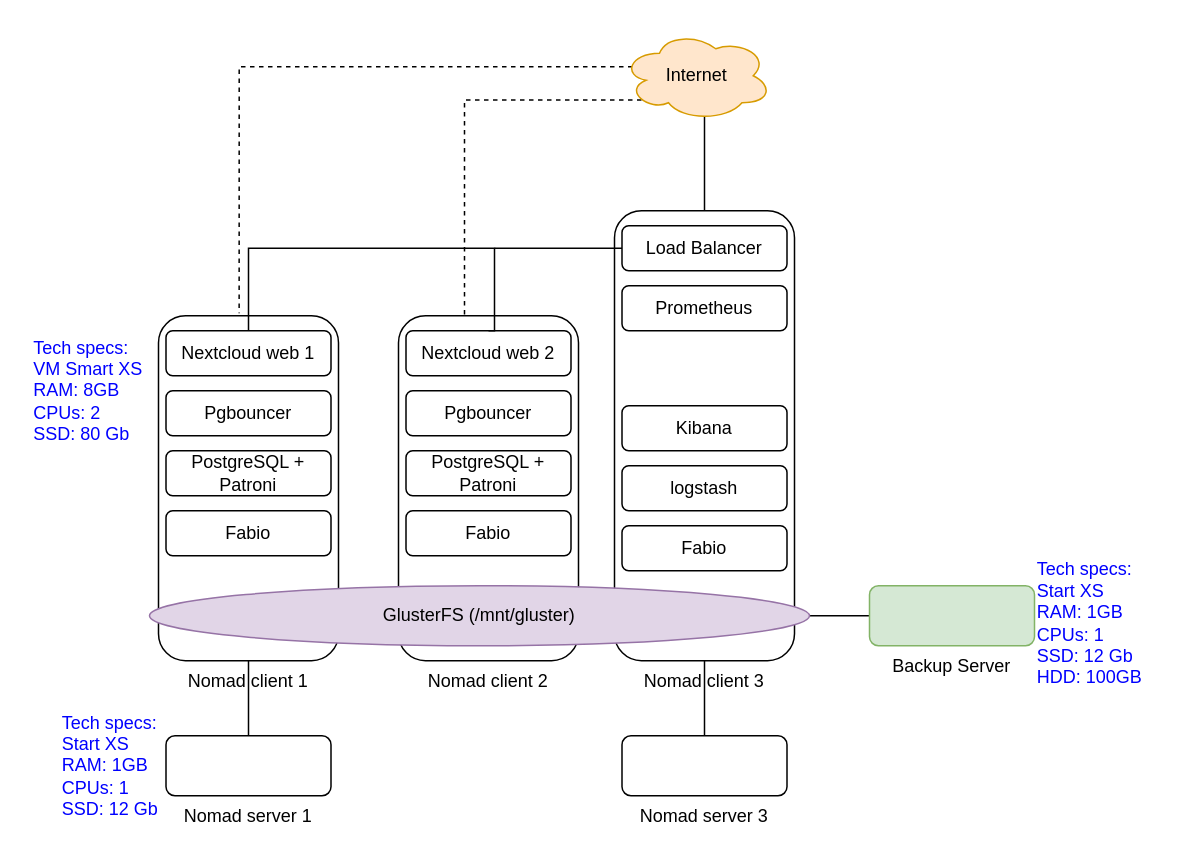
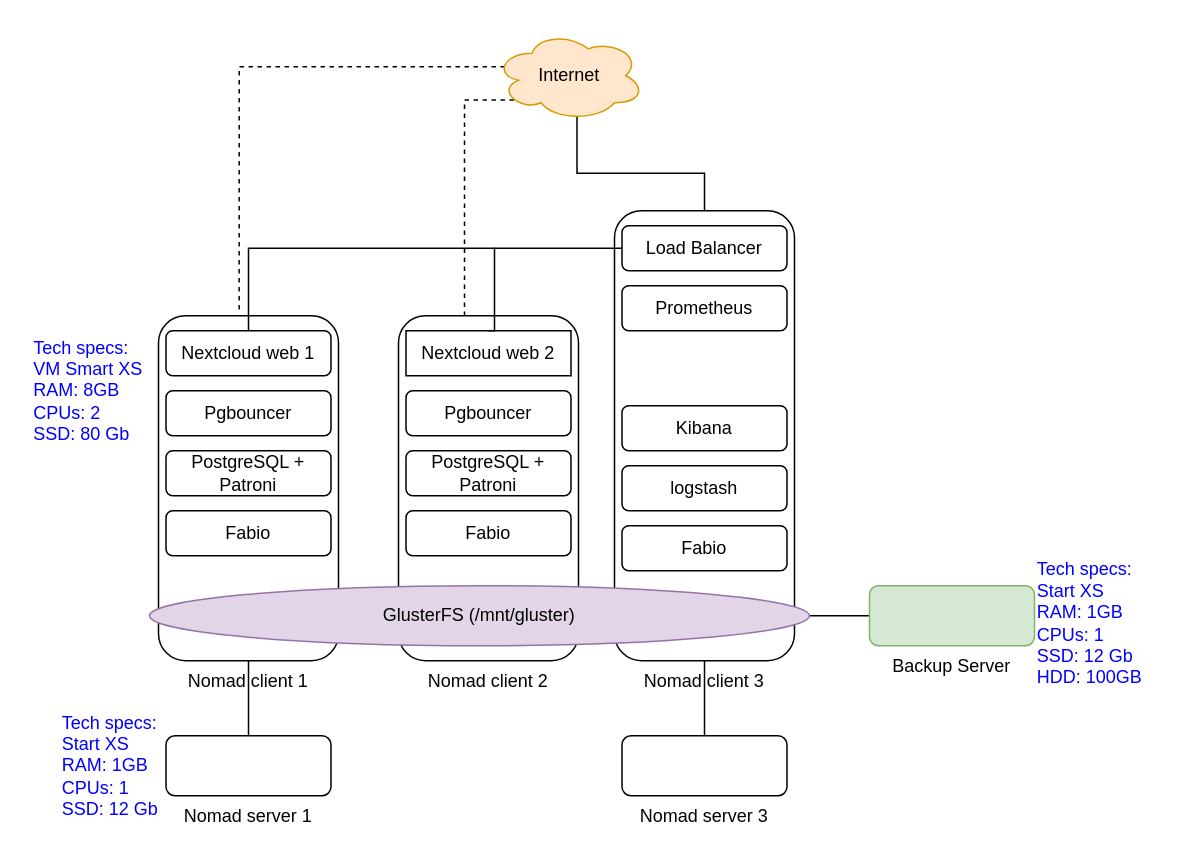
  <mxCell id="0" />
  <mxCell id="1" parent="0" />
  <mxCell id="2" style="edgeStyle=orthogonalEdgeStyle;rounded=0;orthogonalLoop=1;jettySize=auto;html=1;exitX=0.55;exitY=0.95;exitDx=0;exitDy=0;exitPerimeter=0;endArrow=none;endFill=0;" parent="1" source="5" target="33" edge="1"><mxGeometry relative="1" as="geometry" /></mxCell>
  <mxCell id="3" style="edgeStyle=orthogonalEdgeStyle;rounded=0;orthogonalLoop=1;jettySize=auto;html=1;exitX=0.13;exitY=0.77;exitDx=0;exitDy=0;exitPerimeter=0;entryX=0.75;entryY=0;entryDx=0;entryDy=0;endArrow=none;endFill=0;dashed=1;" parent="1" source="5" target="12" edge="1"><mxGeometry relative="1" as="geometry"><Array as="points"><mxPoint x="309" y="66" /><mxPoint x="309" y="210" /></Array></mxGeometry></mxCell>
  <mxCell id="4" style="edgeStyle=orthogonalEdgeStyle;rounded=0;orthogonalLoop=1;jettySize=auto;html=1;exitX=0.07;exitY=0.4;exitDx=0;exitDy=0;exitPerimeter=0;dashed=1;endArrow=none;endFill=0;entryX=0.448;entryY=-0.007;entryDx=0;entryDy=0;entryPerimeter=0;" parent="1" source="5" target="7" edge="1"><mxGeometry relative="1" as="geometry"><mxPoint x="159" y="200" as="targetPoint" /></mxGeometry></mxCell>
- <mxCell id="5" value="Internet" style="ellipse;shape=cloud;whiteSpace=wrap;html=1;fillColor=#ffe6cc;strokeColor=#d79b00;" parent="1" vertex="1"><mxGeometry x="414" y="20" width="100" height="60" as="geometry" /></mxCell>
+ <mxCell id="5" value="Internet" style="ellipse;shape=cloud;whiteSpace=wrap;html=1;fillColor=#ffe6cc;strokeColor=#d79b00;" parent="1" vertex="1"><mxGeometry x="329" y="20" width="100" height="60" as="geometry" /></mxCell>
  <mxCell id="6" style="edgeStyle=none;rounded=0;orthogonalLoop=1;jettySize=auto;html=1;exitX=0.5;exitY=1;exitDx=0;exitDy=0;entryX=0.5;entryY=0;entryDx=0;entryDy=0;endArrow=none;endFill=0;" parent="1" source="7" target="16" edge="1"><mxGeometry relative="1" as="geometry" /></mxCell>
  <mxCell id="7" value="Nomad client 1" style="rounded=1;whiteSpace=wrap;html=1;labelPosition=center;verticalLabelPosition=bottom;align=center;verticalAlign=top;" parent="1" vertex="1"><mxGeometry x="105" y="210" width="120" height="230" as="geometry" /></mxCell>
  <mxCell id="8" style="edgeStyle=none;rounded=0;orthogonalLoop=1;jettySize=auto;html=1;exitX=0.5;exitY=1;exitDx=0;exitDy=0;entryX=0.5;entryY=0;entryDx=0;entryDy=0;endArrow=none;endFill=0;" parent="1" source="9" target="17" edge="1"><mxGeometry relative="1" as="geometry" /></mxCell>
  <mxCell id="9" value="Nomad client 3" style="rounded=1;whiteSpace=wrap;html=1;labelPosition=center;verticalLabelPosition=bottom;align=center;verticalAlign=top;" parent="1" vertex="1"><mxGeometry x="409" y="140" width="120" height="300" as="geometry" /></mxCell>
  <mxCell id="10" value="Nextcloud web 1" style="rounded=1;whiteSpace=wrap;html=1;" parent="1" vertex="1"><mxGeometry x="110" y="220" width="110" height="30" as="geometry" /></mxCell>
  <mxCell id="11" value="PostgreSQL + Patroni" style="rounded=1;whiteSpace=wrap;html=1;" parent="1" vertex="1"><mxGeometry x="110" y="300" width="110" height="30" as="geometry" /></mxCell>
  <mxCell id="12" value="Nomad client 2" style="rounded=1;whiteSpace=wrap;html=1;labelPosition=center;verticalLabelPosition=bottom;align=center;verticalAlign=top;" parent="1" vertex="1"><mxGeometry x="265" y="210" width="120" height="230" as="geometry" /></mxCell>
  <mxCell id="13" value="Prometheus" style="rounded=1;whiteSpace=wrap;html=1;" parent="1" vertex="1"><mxGeometry x="414" y="190" width="110" height="30" as="geometry" /></mxCell>
  <mxCell id="14" style="edgeStyle=none;rounded=0;orthogonalLoop=1;jettySize=auto;html=1;exitX=1;exitY=0.5;exitDx=0;exitDy=0;entryX=0;entryY=0.5;entryDx=0;entryDy=0;endArrow=none;endFill=0;" parent="1" source="15" target="18" edge="1"><mxGeometry relative="1" as="geometry" /></mxCell>
  <mxCell id="15" value="GlusterFS (/mnt/gluster)" style="ellipse;whiteSpace=wrap;html=1;fillColor=#e1d5e7;strokeColor=#9673a6;" parent="1" vertex="1"><mxGeometry x="99" y="390" width="440" height="40" as="geometry" /></mxCell>
  <mxCell id="16" value="Nomad server 1" style="rounded=1;whiteSpace=wrap;html=1;labelPosition=center;verticalLabelPosition=bottom;align=center;verticalAlign=top;" parent="1" vertex="1"><mxGeometry x="110" y="490" width="110" height="40" as="geometry" /></mxCell>
  <mxCell id="17" value="Nomad server 3" style="rounded=1;whiteSpace=wrap;html=1;labelPosition=center;verticalLabelPosition=bottom;align=center;verticalAlign=top;" parent="1" vertex="1"><mxGeometry x="414" y="490" width="110" height="40" as="geometry" /></mxCell>
  <mxCell id="18" value="Backup Server" style="rounded=1;whiteSpace=wrap;html=1;labelPosition=center;verticalLabelPosition=bottom;align=center;verticalAlign=top;fillColor=#d5e8d4;strokeColor=#82b366;" parent="1" vertex="1"><mxGeometry x="579" y="390" width="110" height="40" as="geometry" /></mxCell>
  <mxCell id="19" value="Tech specs:&lt;br&gt;VM Smart XS&lt;br&gt;RAM: 8GB&lt;br&gt;CPUs: 2&lt;br&gt;SSD: 80 Gb" style="text;html=1;align=left;verticalAlign=middle;resizable=0;points=[];autosize=1;fontColor=#0000FF;" parent="1" vertex="1"><mxGeometry x="20" y="220" width="90" height="80" as="geometry" /></mxCell>
  <mxCell id="20" value="Tech specs:&lt;br&gt;Start XS&lt;br&gt;RAM: 1GB&lt;br&gt;CPUs: 1&lt;br&gt;SSD: 12 Gb" style="text;html=1;align=left;verticalAlign=middle;resizable=0;points=[];autosize=1;fontColor=#0000FF;" parent="1" vertex="1"><mxGeometry x="39" y="470" width="80" height="80" as="geometry" /></mxCell>
  <mxCell id="21" value="Tech specs:&lt;br&gt;Start XS&lt;br&gt;RAM: 1GB&lt;br&gt;CPUs: 1&lt;br&gt;SSD: 12 Gb&lt;br&gt;HDD: 100GB" style="text;html=1;align=left;verticalAlign=middle;resizable=0;points=[];autosize=1;fontColor=#0000FF;" parent="1" vertex="1"><mxGeometry x="689" y="370" width="90" height="90" as="geometry" /></mxCell>
  <mxCell id="22" value="Pgbouncer" style="rounded=1;whiteSpace=wrap;html=1;" parent="1" vertex="1"><mxGeometry x="110" y="260" width="110" height="30" as="geometry" /></mxCell>
  <mxCell id="23" value="Fabio" style="rounded=1;whiteSpace=wrap;html=1;" parent="1" vertex="1"><mxGeometry x="110" y="340" width="110" height="30" as="geometry" /></mxCell>
  <mxCell id="24" value="PostgreSQL + Patroni" style="rounded=1;whiteSpace=wrap;html=1;" parent="1" vertex="1"><mxGeometry x="270" y="300" width="110" height="30" as="geometry" /></mxCell>
  <mxCell id="25" value="Pgbouncer" style="rounded=1;whiteSpace=wrap;html=1;" parent="1" vertex="1"><mxGeometry x="270" y="260" width="110" height="30" as="geometry" /></mxCell>
- <mxCell id="26" value="Nextcloud web 2" style="rounded=1;whiteSpace=wrap;html=1;" parent="1" vertex="1"><mxGeometry x="270" y="220" width="110" height="30" as="geometry" /></mxCell>
+ <mxCell id="26" value="Nextcloud web 2" style="whiteSpace=wrap;html=1;rounded=0;" parent="1" vertex="1"><mxGeometry x="270" y="220" width="110" height="30" as="geometry" /></mxCell>
  <mxCell id="27" value="Fabio" style="rounded=1;whiteSpace=wrap;html=1;" parent="1" vertex="1"><mxGeometry x="270" y="340" width="110" height="30" as="geometry" /></mxCell>
  <mxCell id="28" value="Fabio" style="rounded=1;whiteSpace=wrap;html=1;" parent="1" vertex="1"><mxGeometry x="414" y="350" width="110" height="30" as="geometry" /></mxCell>
  <mxCell id="29" value="Kibana" style="rounded=1;whiteSpace=wrap;html=1;" parent="1" vertex="1"><mxGeometry x="414" y="270" width="110" height="30" as="geometry" /></mxCell>
  <mxCell id="30" value="logstash" style="rounded=1;whiteSpace=wrap;html=1;" parent="1" vertex="1"><mxGeometry x="414" y="310" width="110" height="30" as="geometry" /></mxCell>
  <mxCell id="31" style="edgeStyle=orthogonalEdgeStyle;rounded=0;orthogonalLoop=1;jettySize=auto;html=1;exitX=0.5;exitY=0;exitDx=0;exitDy=0;endArrow=none;endFill=0;" parent="1" source="26" target="10" edge="1"><mxGeometry relative="1" as="geometry"><Array as="points"><mxPoint x="329" y="220" /><mxPoint x="329" y="165" /><mxPoint x="165" y="165" /></Array></mxGeometry></mxCell>
  <mxCell id="32" style="edgeStyle=orthogonalEdgeStyle;rounded=0;orthogonalLoop=1;jettySize=auto;html=1;exitX=0;exitY=0.5;exitDx=0;exitDy=0;endArrow=none;endFill=0;" parent="1" source="33" edge="1"><mxGeometry relative="1" as="geometry"><mxPoint x="329" y="165" as="targetPoint" /></mxGeometry></mxCell>
  <mxCell id="33" value="Load Balancer" style="rounded=1;whiteSpace=wrap;html=1;" parent="1" vertex="1"><mxGeometry x="414" y="150" width="110" height="30" as="geometry" /></mxCell>
